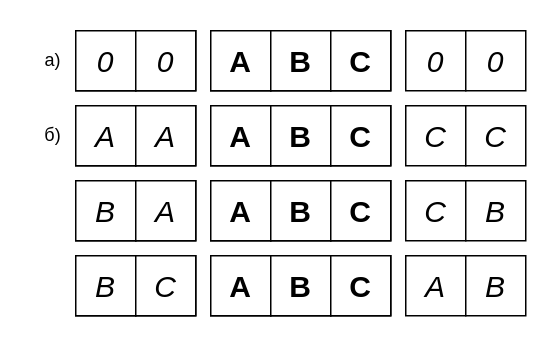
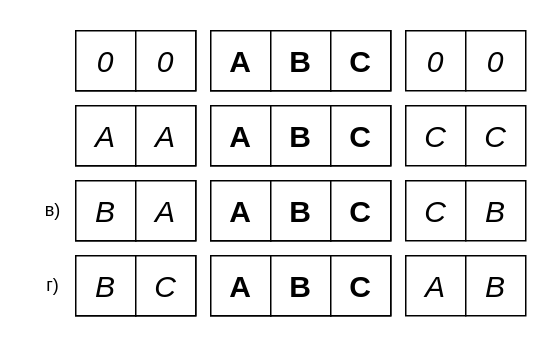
  <mxCell id="0" />
  <mxCell id="1" parent="0" />
  <mxCell id="2" value="" style="group" connectable="0" vertex="1" parent="1"><mxGeometry x="50" y="20" width="300" height="40" as="geometry" /></mxCell>
  <mxCell id="3" value="0" style="rounded=0;whiteSpace=wrap;html=1;fontStyle=2" vertex="1" parent="2"><mxGeometry width="40" height="40" as="geometry" /></mxCell>
  <mxCell id="4" value="0" style="rounded=0;whiteSpace=wrap;html=1;fontStyle=2" vertex="1" parent="2"><mxGeometry x="40" width="40" height="40" as="geometry" /></mxCell>
  <mxCell id="5" value="&lt;b&gt;A&lt;/b&gt;" style="rounded=0;whiteSpace=wrap;html=1;" vertex="1" parent="2"><mxGeometry x="90" width="40" height="40" as="geometry" /></mxCell>
  <mxCell id="6" value="&lt;b&gt;B&lt;/b&gt;" style="rounded=0;whiteSpace=wrap;html=1;" vertex="1" parent="2"><mxGeometry x="130" width="40" height="40" as="geometry" /></mxCell>
  <mxCell id="7" value="&lt;b&gt;C&lt;/b&gt;" style="rounded=0;whiteSpace=wrap;html=1;" vertex="1" parent="2"><mxGeometry x="170" width="40" height="40" as="geometry" /></mxCell>
  <mxCell id="8" value="0" style="rounded=0;whiteSpace=wrap;html=1;fontSize=20;fontStyle=2" vertex="1" parent="2"><mxGeometry x="220" width="40" height="40" as="geometry" /></mxCell>
  <mxCell id="9" value="0" style="rounded=0;whiteSpace=wrap;html=1;fontSize=20;fontStyle=2" vertex="1" parent="2"><mxGeometry x="260" width="40" height="40" as="geometry" /></mxCell>
  <mxCell id="10" value="0" style="rounded=0;whiteSpace=wrap;html=1;fontSize=20;fontStyle=2" vertex="1" parent="2"><mxGeometry width="40" height="40" as="geometry" /></mxCell>
  <mxCell id="11" value="0" style="rounded=0;whiteSpace=wrap;html=1;fontSize=20;fontStyle=2" vertex="1" parent="2"><mxGeometry x="40" width="40" height="40" as="geometry" /></mxCell>
  <mxCell id="12" value="&lt;b style=&quot;font-size: 20px;&quot;&gt;A&lt;/b&gt;" style="rounded=0;whiteSpace=wrap;html=1;fontSize=20;" vertex="1" parent="2"><mxGeometry x="90" width="40" height="40" as="geometry" /></mxCell>
  <mxCell id="13" value="&lt;b style=&quot;font-size: 20px;&quot;&gt;B&lt;/b&gt;" style="rounded=0;whiteSpace=wrap;html=1;fontSize=20;" vertex="1" parent="2"><mxGeometry x="130" width="40" height="40" as="geometry" /></mxCell>
  <mxCell id="14" value="&lt;b style=&quot;font-size: 20px;&quot;&gt;C&lt;/b&gt;" style="rounded=0;whiteSpace=wrap;html=1;fontSize=20;" vertex="1" parent="2"><mxGeometry x="170" width="40" height="40" as="geometry" /></mxCell>
  <mxCell id="15" value="" style="group" connectable="0" vertex="1" parent="1"><mxGeometry x="50" y="70" width="300" height="40" as="geometry" /></mxCell>
  <mxCell id="16" value="0" style="rounded=0;whiteSpace=wrap;html=1;fontStyle=2" vertex="1" parent="15"><mxGeometry width="40" height="40" as="geometry" /></mxCell>
  <mxCell id="17" value="0" style="rounded=0;whiteSpace=wrap;html=1;fontStyle=2" vertex="1" parent="15"><mxGeometry x="40" width="40" height="40" as="geometry" /></mxCell>
  <mxCell id="18" value="&lt;b&gt;A&lt;/b&gt;" style="rounded=0;whiteSpace=wrap;html=1;" vertex="1" parent="15"><mxGeometry x="90" width="40" height="40" as="geometry" /></mxCell>
  <mxCell id="19" value="&lt;b&gt;B&lt;/b&gt;" style="rounded=0;whiteSpace=wrap;html=1;" vertex="1" parent="15"><mxGeometry x="130" width="40" height="40" as="geometry" /></mxCell>
  <mxCell id="20" value="&lt;b&gt;C&lt;/b&gt;" style="rounded=0;whiteSpace=wrap;html=1;" vertex="1" parent="15"><mxGeometry x="170" width="40" height="40" as="geometry" /></mxCell>
  <mxCell id="21" value="C" style="rounded=0;whiteSpace=wrap;html=1;fontSize=20;fontStyle=2" vertex="1" parent="15"><mxGeometry x="220" width="40" height="40" as="geometry" /></mxCell>
  <mxCell id="22" value="C" style="rounded=0;whiteSpace=wrap;html=1;fontSize=20;fontStyle=2" vertex="1" parent="15"><mxGeometry x="260" width="40" height="40" as="geometry" /></mxCell>
  <mxCell id="23" value="A" style="rounded=0;whiteSpace=wrap;html=1;fontSize=20;fontStyle=2" vertex="1" parent="15"><mxGeometry width="40" height="40" as="geometry" /></mxCell>
  <mxCell id="24" value="A" style="rounded=0;whiteSpace=wrap;html=1;fontSize=20;fontStyle=2" vertex="1" parent="15"><mxGeometry x="40" width="40" height="40" as="geometry" /></mxCell>
  <mxCell id="25" value="&lt;b style=&quot;font-size: 20px;&quot;&gt;A&lt;/b&gt;" style="rounded=0;whiteSpace=wrap;html=1;fontSize=20;" vertex="1" parent="15"><mxGeometry x="90" width="40" height="40" as="geometry" /></mxCell>
  <mxCell id="26" value="&lt;b style=&quot;font-size: 20px;&quot;&gt;B&lt;/b&gt;" style="rounded=0;whiteSpace=wrap;html=1;fontSize=20;" vertex="1" parent="15"><mxGeometry x="130" width="40" height="40" as="geometry" /></mxCell>
  <mxCell id="27" value="&lt;b style=&quot;font-size: 20px;&quot;&gt;C&lt;/b&gt;" style="rounded=0;whiteSpace=wrap;html=1;fontSize=20;" vertex="1" parent="15"><mxGeometry x="170" width="40" height="40" as="geometry" /></mxCell>
  <mxCell id="28" value="" style="group" connectable="0" vertex="1" parent="1"><mxGeometry x="50" y="120" width="300" height="40" as="geometry" /></mxCell>
  <mxCell id="29" value="0" style="rounded=0;whiteSpace=wrap;html=1;fontStyle=2" vertex="1" parent="28"><mxGeometry width="40" height="40" as="geometry" /></mxCell>
  <mxCell id="30" value="0" style="rounded=0;whiteSpace=wrap;html=1;fontStyle=2" vertex="1" parent="28"><mxGeometry x="40" width="40" height="40" as="geometry" /></mxCell>
  <mxCell id="31" value="&lt;b&gt;A&lt;/b&gt;" style="rounded=0;whiteSpace=wrap;html=1;" vertex="1" parent="28"><mxGeometry x="90" width="40" height="40" as="geometry" /></mxCell>
  <mxCell id="32" value="&lt;b&gt;B&lt;/b&gt;" style="rounded=0;whiteSpace=wrap;html=1;" vertex="1" parent="28"><mxGeometry x="130" width="40" height="40" as="geometry" /></mxCell>
  <mxCell id="33" value="&lt;b&gt;C&lt;/b&gt;" style="rounded=0;whiteSpace=wrap;html=1;" vertex="1" parent="28"><mxGeometry x="170" width="40" height="40" as="geometry" /></mxCell>
  <mxCell id="34" value="C" style="rounded=0;whiteSpace=wrap;html=1;fontSize=20;fontStyle=2" vertex="1" parent="28"><mxGeometry x="220" width="40" height="40" as="geometry" /></mxCell>
  <mxCell id="35" value="B" style="rounded=0;whiteSpace=wrap;html=1;fontSize=20;fontStyle=2" vertex="1" parent="28"><mxGeometry x="260" width="40" height="40" as="geometry" /></mxCell>
  <mxCell id="36" value="B" style="rounded=0;whiteSpace=wrap;html=1;fontSize=20;fontStyle=2" vertex="1" parent="28"><mxGeometry width="40" height="40" as="geometry" /></mxCell>
  <mxCell id="37" value="A" style="rounded=0;whiteSpace=wrap;html=1;fontSize=20;fontStyle=2" vertex="1" parent="28"><mxGeometry x="40" width="40" height="40" as="geometry" /></mxCell>
  <mxCell id="38" value="&lt;b style=&quot;font-size: 20px;&quot;&gt;A&lt;/b&gt;" style="rounded=0;whiteSpace=wrap;html=1;fontSize=20;" vertex="1" parent="28"><mxGeometry x="90" width="40" height="40" as="geometry" /></mxCell>
  <mxCell id="39" value="&lt;b style=&quot;font-size: 20px;&quot;&gt;B&lt;/b&gt;" style="rounded=0;whiteSpace=wrap;html=1;fontSize=20;" vertex="1" parent="28"><mxGeometry x="130" width="40" height="40" as="geometry" /></mxCell>
  <mxCell id="40" value="&lt;b style=&quot;font-size: 20px;&quot;&gt;C&lt;/b&gt;" style="rounded=0;whiteSpace=wrap;html=1;fontSize=20;" vertex="1" parent="28"><mxGeometry x="170" width="40" height="40" as="geometry" /></mxCell>
  <mxCell id="41" value="" style="group" connectable="0" vertex="1" parent="1"><mxGeometry x="50" y="170" width="300" height="40" as="geometry" /></mxCell>
  <mxCell id="42" value="0" style="rounded=0;whiteSpace=wrap;html=1;fontStyle=2" vertex="1" parent="41"><mxGeometry width="40" height="40" as="geometry" /></mxCell>
  <mxCell id="43" value="0" style="rounded=0;whiteSpace=wrap;html=1;fontStyle=2" vertex="1" parent="41"><mxGeometry x="40" width="40" height="40" as="geometry" /></mxCell>
  <mxCell id="44" value="&lt;b&gt;A&lt;/b&gt;" style="rounded=0;whiteSpace=wrap;html=1;" vertex="1" parent="41"><mxGeometry x="90" width="40" height="40" as="geometry" /></mxCell>
  <mxCell id="45" value="&lt;b&gt;B&lt;/b&gt;" style="rounded=0;whiteSpace=wrap;html=1;" vertex="1" parent="41"><mxGeometry x="130" width="40" height="40" as="geometry" /></mxCell>
  <mxCell id="46" value="&lt;b&gt;C&lt;/b&gt;" style="rounded=0;whiteSpace=wrap;html=1;" vertex="1" parent="41"><mxGeometry x="170" width="40" height="40" as="geometry" /></mxCell>
  <mxCell id="47" value="A" style="rounded=0;whiteSpace=wrap;html=1;fontSize=20;fontStyle=2" vertex="1" parent="41"><mxGeometry x="220" width="40" height="40" as="geometry" /></mxCell>
  <mxCell id="48" value="B" style="rounded=0;whiteSpace=wrap;html=1;fontSize=20;fontStyle=2" vertex="1" parent="41"><mxGeometry x="260" width="40" height="40" as="geometry" /></mxCell>
  <mxCell id="49" value="B" style="rounded=0;whiteSpace=wrap;html=1;fontSize=20;fontStyle=2" vertex="1" parent="41"><mxGeometry width="40" height="40" as="geometry" /></mxCell>
  <mxCell id="50" value="C" style="rounded=0;whiteSpace=wrap;html=1;fontSize=20;fontStyle=2" vertex="1" parent="41"><mxGeometry x="40" width="40" height="40" as="geometry" /></mxCell>
  <mxCell id="51" value="&lt;b style=&quot;font-size: 20px;&quot;&gt;A&lt;/b&gt;" style="rounded=0;whiteSpace=wrap;html=1;fontSize=20;" vertex="1" parent="41"><mxGeometry x="90" width="40" height="40" as="geometry" /></mxCell>
  <mxCell id="52" value="&lt;b style=&quot;font-size: 20px;&quot;&gt;B&lt;/b&gt;" style="rounded=0;whiteSpace=wrap;html=1;fontSize=20;" vertex="1" parent="41"><mxGeometry x="130" width="40" height="40" as="geometry" /></mxCell>
  <mxCell id="53" value="&lt;b style=&quot;font-size: 20px;&quot;&gt;C&lt;/b&gt;" style="rounded=0;whiteSpace=wrap;html=1;fontSize=20;" vertex="1" parent="41"><mxGeometry x="170" width="40" height="40" as="geometry" /></mxCell>
- <mxCell id="54" value="a)" style="text;html=1;strokeColor=none;fillColor=none;align=center;verticalAlign=middle;whiteSpace=wrap;rounded=0;" vertex="1" parent="1"><mxGeometry x="20" y="20" width="30" height="40" as="geometry" /></mxCell>
- <mxCell id="55" value="б)" style="text;html=1;strokeColor=none;fillColor=none;align=center;verticalAlign=middle;whiteSpace=wrap;rounded=0;" vertex="1" parent="1"><mxGeometry x="20" y="70" width="30" height="40" as="geometry" /></mxCell>
+ <mxCell id="56" value="в)" style="text;html=1;strokeColor=none;fillColor=none;align=center;verticalAlign=middle;whiteSpace=wrap;rounded=0;" vertex="1" parent="1"><mxGeometry x="20" y="120" width="30" height="40" as="geometry" /></mxCell>
+ <mxCell id="57" value="г)" style="text;html=1;strokeColor=none;fillColor=none;align=center;verticalAlign=middle;whiteSpace=wrap;rounded=0;" vertex="1" parent="1"><mxGeometry x="20" y="170" width="30" height="40" as="geometry" /></mxCell>
